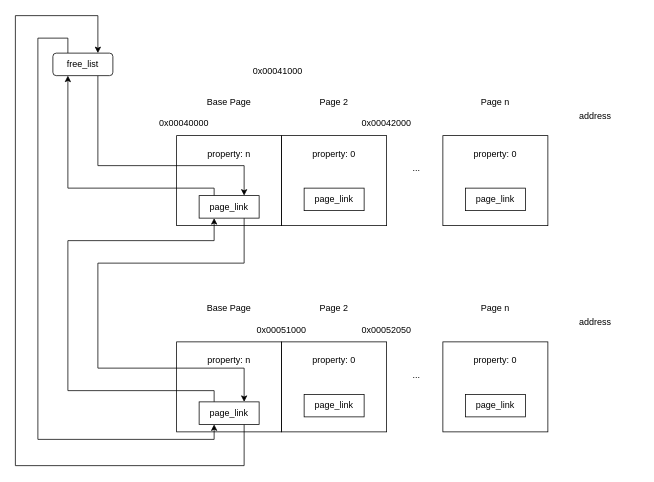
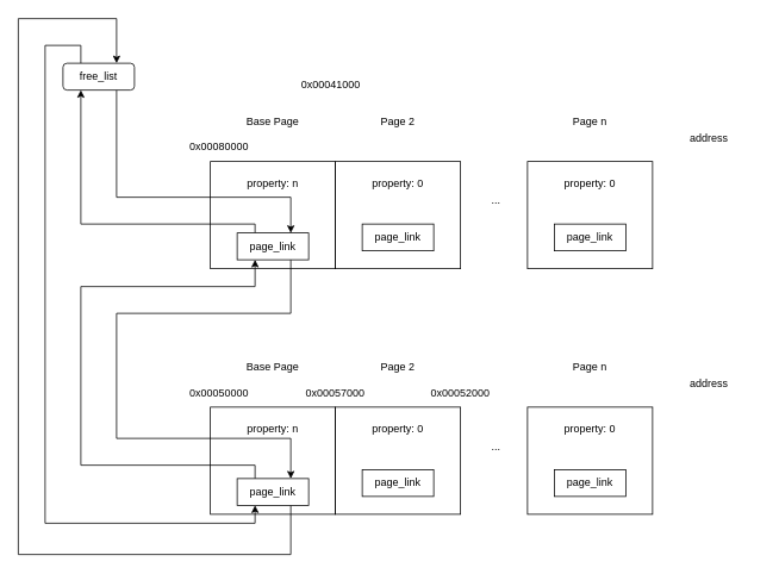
  <mxCell id="0" />
  <mxCell id="1" parent="0" />
  <mxCell id="2" value="" style="rounded=0;whiteSpace=wrap;html=1;fillColor=none;" vertex="1" parent="1"><mxGeometry x="235" y="180" width="140" height="120" as="geometry" /></mxCell>
  <mxCell id="3" value="" style="rounded=0;whiteSpace=wrap;html=1;fillColor=none;" vertex="1" parent="1"><mxGeometry x="590" y="180" width="140" height="120" as="geometry" /></mxCell>
  <mxCell id="4" value="" style="rounded=0;whiteSpace=wrap;html=1;fillColor=none;" vertex="1" parent="1"><mxGeometry x="375" y="180" width="140" height="120" as="geometry" /></mxCell>
  <mxCell id="5" value="property: n" style="text;html=1;strokeColor=none;fillColor=none;align=center;verticalAlign=middle;whiteSpace=wrap;rounded=0;" vertex="1" parent="1"><mxGeometry x="260" y="190" width="90" height="30" as="geometry" /></mxCell>
  <mxCell id="6" style="edgeStyle=orthogonalEdgeStyle;rounded=0;orthogonalLoop=1;jettySize=auto;html=1;exitX=0.25;exitY=0;exitDx=0;exitDy=0;entryX=0.25;entryY=1;entryDx=0;entryDy=0;" edge="1" parent="1" source="8" target="23"><mxGeometry relative="1" as="geometry"><Array as="points"><mxPoint x="285" y="250" /><mxPoint x="90" y="250" /></Array></mxGeometry></mxCell>
  <mxCell id="7" style="edgeStyle=orthogonalEdgeStyle;rounded=0;orthogonalLoop=1;jettySize=auto;html=1;exitX=0.75;exitY=1;exitDx=0;exitDy=0;entryX=0.75;entryY=0;entryDx=0;entryDy=0;" edge="1" parent="1" source="8" target="30"><mxGeometry relative="1" as="geometry"><Array as="points"><mxPoint x="325" y="350" /><mxPoint x="130" y="350" /><mxPoint x="130" y="490" /><mxPoint x="325" y="490" /></Array></mxGeometry></mxCell>
  <mxCell id="8" value="page_link" style="rounded=0;whiteSpace=wrap;html=1;" vertex="1" parent="1"><mxGeometry x="265" y="260" width="80" height="30" as="geometry" /></mxCell>
  <mxCell id="9" value="property: 0" style="text;html=1;strokeColor=none;fillColor=none;align=center;verticalAlign=middle;whiteSpace=wrap;rounded=0;" vertex="1" parent="1"><mxGeometry x="400" y="190" width="90" height="30" as="geometry" /></mxCell>
  <mxCell id="10" value="page_link" style="rounded=0;whiteSpace=wrap;html=1;" vertex="1" parent="1"><mxGeometry x="405" y="250" width="80" height="30" as="geometry" /></mxCell>
  <mxCell id="11" value="Base Page" style="text;html=1;strokeColor=none;fillColor=none;align=center;verticalAlign=middle;whiteSpace=wrap;rounded=0;" vertex="1" parent="1"><mxGeometry x="260" y="120" width="90" height="30" as="geometry" /></mxCell>
  <mxCell id="12" value="Page 2" style="text;html=1;strokeColor=none;fillColor=none;align=center;verticalAlign=middle;whiteSpace=wrap;rounded=0;" vertex="1" parent="1"><mxGeometry x="400" y="120" width="90" height="30" as="geometry" /></mxCell>
  <mxCell id="13" value="property: 0" style="text;html=1;strokeColor=none;fillColor=none;align=center;verticalAlign=middle;whiteSpace=wrap;rounded=0;" vertex="1" parent="1"><mxGeometry x="615" y="190" width="90" height="30" as="geometry" /></mxCell>
  <mxCell id="14" value="page_link" style="rounded=0;whiteSpace=wrap;html=1;" vertex="1" parent="1"><mxGeometry x="620" y="250" width="80" height="30" as="geometry" /></mxCell>
  <mxCell id="15" value="Page n" style="text;html=1;strokeColor=none;fillColor=none;align=center;verticalAlign=middle;whiteSpace=wrap;rounded=0;" vertex="1" parent="1"><mxGeometry x="615" y="120" width="90" height="30" as="geometry" /></mxCell>
  <mxCell id="16" value="..." style="text;html=1;strokeColor=none;fillColor=none;align=center;verticalAlign=middle;whiteSpace=wrap;rounded=0;" vertex="1" parent="1"><mxGeometry x="525" y="209" width="60" height="30" as="geometry" /></mxCell>
- <mxCell id="17" value="0x00040000" style="text;whiteSpace=wrap;html=1;" vertex="1" parent="1"><mxGeometry x="210" y="150" width="80" height="30" as="geometry" /></mxCell>
+ <mxCell id="17" value="0x00080000" style="text;whiteSpace=wrap;html=1;" vertex="1" parent="1"><mxGeometry x="210" y="150" width="80" height="30" as="geometry" /></mxCell>
  <mxCell id="18" value="address" style="text;whiteSpace=wrap;html=1;" vertex="1" parent="1"><mxGeometry x="770" y="140" width="80" height="30" as="geometry" /></mxCell>
  <mxCell id="19" value="0x00041000" style="text;whiteSpace=wrap;html=1;" vertex="1" parent="1"><mxGeometry x="335" y="80" width="80" height="30" as="geometry" /></mxCell>
- <mxCell id="20" value="0x00042000" style="text;whiteSpace=wrap;html=1;" vertex="1" parent="1"><mxGeometry x="480" y="150" width="80" height="30" as="geometry" /></mxCell>
  <mxCell id="21" style="edgeStyle=orthogonalEdgeStyle;rounded=0;orthogonalLoop=1;jettySize=auto;html=1;exitX=0.75;exitY=1;exitDx=0;exitDy=0;entryX=0.75;entryY=0;entryDx=0;entryDy=0;" edge="1" parent="1" source="23" target="8"><mxGeometry relative="1" as="geometry"><Array as="points"><mxPoint x="130" y="220" /><mxPoint x="325" y="220" /></Array></mxGeometry></mxCell>
  <mxCell id="22" style="edgeStyle=orthogonalEdgeStyle;rounded=0;orthogonalLoop=1;jettySize=auto;html=1;exitX=0.25;exitY=0;exitDx=0;exitDy=0;entryX=0.25;entryY=1;entryDx=0;entryDy=0;" edge="1" parent="1" source="23" target="30"><mxGeometry relative="1" as="geometry"><Array as="points"><mxPoint x="90" y="50" /><mxPoint x="50" y="50" /><mxPoint x="50" y="585" /><mxPoint x="285" y="585" /></Array></mxGeometry></mxCell>
  <mxCell id="23" value="free_list" style="whiteSpace=wrap;html=1;rounded=1;" vertex="1" parent="1"><mxGeometry x="70" y="70" width="80" height="30" as="geometry" /></mxCell>
  <mxCell id="24" value="" style="rounded=0;whiteSpace=wrap;html=1;fillColor=none;" vertex="1" parent="1"><mxGeometry x="235" y="455" width="140" height="120" as="geometry" /></mxCell>
  <mxCell id="25" value="" style="rounded=0;whiteSpace=wrap;html=1;fillColor=none;" vertex="1" parent="1"><mxGeometry x="590" y="455" width="140" height="120" as="geometry" /></mxCell>
  <mxCell id="26" value="" style="rounded=0;whiteSpace=wrap;html=1;fillColor=none;" vertex="1" parent="1"><mxGeometry x="375" y="455" width="140" height="120" as="geometry" /></mxCell>
  <mxCell id="27" value="property: n" style="text;html=1;strokeColor=none;fillColor=none;align=center;verticalAlign=middle;whiteSpace=wrap;rounded=0;" vertex="1" parent="1"><mxGeometry x="260" y="465" width="90" height="30" as="geometry" /></mxCell>
  <mxCell id="28" style="edgeStyle=orthogonalEdgeStyle;rounded=0;orthogonalLoop=1;jettySize=auto;html=1;exitX=0.25;exitY=0;exitDx=0;exitDy=0;entryX=0.25;entryY=1;entryDx=0;entryDy=0;" edge="1" parent="1" source="30" target="8"><mxGeometry relative="1" as="geometry"><Array as="points"><mxPoint x="285" y="520" /><mxPoint x="90" y="520" /><mxPoint x="90" y="320" /><mxPoint x="285" y="320" /></Array></mxGeometry></mxCell>
  <mxCell id="29" style="edgeStyle=orthogonalEdgeStyle;rounded=0;orthogonalLoop=1;jettySize=auto;html=1;exitX=0.75;exitY=1;exitDx=0;exitDy=0;entryX=0.75;entryY=0;entryDx=0;entryDy=0;" edge="1" parent="1" source="30" target="23"><mxGeometry relative="1" as="geometry"><Array as="points"><mxPoint x="325" y="620" /><mxPoint x="20" y="620" /><mxPoint x="20" y="20" /><mxPoint x="130" y="20" /></Array></mxGeometry></mxCell>
  <mxCell id="30" value="page_link" style="rounded=0;whiteSpace=wrap;html=1;" vertex="1" parent="1"><mxGeometry x="265" y="535" width="80" height="30" as="geometry" /></mxCell>
  <mxCell id="31" value="property: 0" style="text;html=1;strokeColor=none;fillColor=none;align=center;verticalAlign=middle;whiteSpace=wrap;rounded=0;" vertex="1" parent="1"><mxGeometry x="400" y="465" width="90" height="30" as="geometry" /></mxCell>
  <mxCell id="32" value="page_link" style="rounded=0;whiteSpace=wrap;html=1;" vertex="1" parent="1"><mxGeometry x="405" y="525" width="80" height="30" as="geometry" /></mxCell>
  <mxCell id="33" value="Base Page" style="text;html=1;strokeColor=none;fillColor=none;align=center;verticalAlign=middle;whiteSpace=wrap;rounded=0;" vertex="1" parent="1"><mxGeometry x="260" y="395" width="90" height="30" as="geometry" /></mxCell>
  <mxCell id="34" value="Page 2" style="text;html=1;strokeColor=none;fillColor=none;align=center;verticalAlign=middle;whiteSpace=wrap;rounded=0;" vertex="1" parent="1"><mxGeometry x="400" y="395" width="90" height="30" as="geometry" /></mxCell>
  <mxCell id="35" value="property: 0" style="text;html=1;strokeColor=none;fillColor=none;align=center;verticalAlign=middle;whiteSpace=wrap;rounded=0;" vertex="1" parent="1"><mxGeometry x="615" y="465" width="90" height="30" as="geometry" /></mxCell>
  <mxCell id="36" value="page_link" style="rounded=0;whiteSpace=wrap;html=1;" vertex="1" parent="1"><mxGeometry x="620" y="525" width="80" height="30" as="geometry" /></mxCell>
  <mxCell id="37" value="Page n" style="text;html=1;strokeColor=none;fillColor=none;align=center;verticalAlign=middle;whiteSpace=wrap;rounded=0;" vertex="1" parent="1"><mxGeometry x="615" y="395" width="90" height="30" as="geometry" /></mxCell>
  <mxCell id="38" value="..." style="text;html=1;strokeColor=none;fillColor=none;align=center;verticalAlign=middle;whiteSpace=wrap;rounded=0;" vertex="1" parent="1"><mxGeometry x="525" y="484" width="60" height="30" as="geometry" /></mxCell>
+ <mxCell id="39" value="0x00050000" style="text;whiteSpace=wrap;html=1;" vertex="1" parent="1"><mxGeometry x="210" y="425" width="80" height="30" as="geometry" /></mxCell>
  <mxCell id="40" value="address" style="text;whiteSpace=wrap;html=1;" vertex="1" parent="1"><mxGeometry x="770" y="415" width="80" height="30" as="geometry" /></mxCell>
- <mxCell id="41" value="0x00051000" style="text;whiteSpace=wrap;html=1;" vertex="1" parent="1"><mxGeometry x="340" y="425" width="80" height="30" as="geometry" /></mxCell>
- <mxCell id="42" value="0x00052050" style="text;whiteSpace=wrap;html=1;" vertex="1" parent="1"><mxGeometry x="480" y="425" width="80" height="30" as="geometry" /></mxCell>
+ <mxCell id="41" value="0x00057000" style="text;whiteSpace=wrap;html=1;" vertex="1" parent="1"><mxGeometry x="340" y="425" width="80" height="30" as="geometry" /></mxCell>
+ <mxCell id="42" value="0x00052000" style="text;whiteSpace=wrap;html=1;" vertex="1" parent="1"><mxGeometry x="480" y="425" width="80" height="30" as="geometry" /></mxCell>
